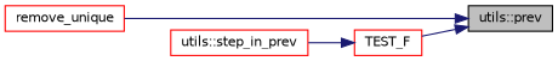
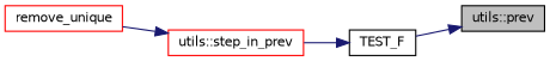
  digraph {
    fontname="DejaVu Sans"
    rankdir=RL
    node [color=black fillcolor=white fontname="DejaVu Sans" fontsize=10 shape=record style=filled]
    edge [color=midnightblue dir=back fontname="DejaVu Sans" fontsize=10 labelfontname=Helvetica labelfontsize=10 style=solid]
    n1 [fillcolor=grey75 fontcolor=black height=0.2 label="utils::prev" width=0.4]
    n2 [color=red height=0.2 label=remove_unique width=0.4]
-   n3 [color=red height=0.2 label=TEST_F width=0.4]
+   n3 [height=0.2 label=TEST_F width=0.4]
    n4 [color=red height=0.2 label="utils::step_in_prev" width=0.4]
-   n1 -> n2
+   n4 -> n2
    n1 -> n3
    n3 -> n4
  }
